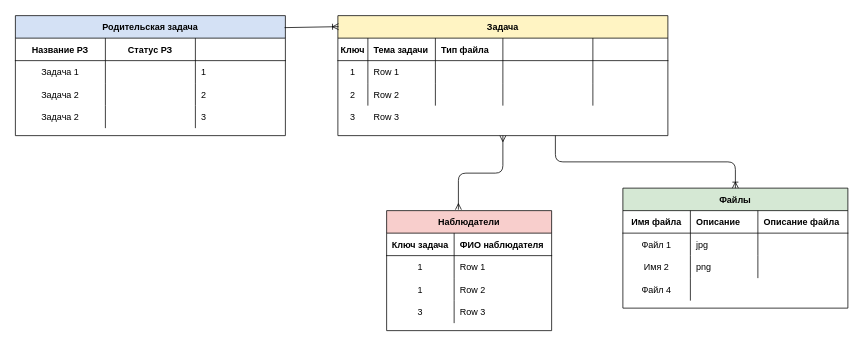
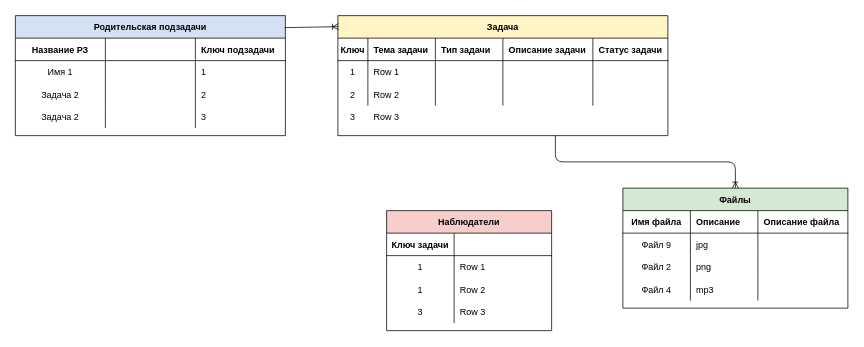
  <mxCell id="0" />
  <mxCell id="1" parent="0" />
  <mxCell id="2" value="Задача" style="shape=table;startSize=30;container=1;collapsible=1;childLayout=tableLayout;fixedRows=1;rowLines=0;fontStyle=1;align=center;resizeLast=1;fillColor=#FFF4C3;" vertex="1" parent="1"><mxGeometry x="450" y="20" width="440" height="160" as="geometry" /></mxCell>
  <mxCell id="3" value="" style="shape=partialRectangle;collapsible=0;dropTarget=0;pointerEvents=0;fillColor=none;top=0;left=0;bottom=1;right=0;points=[[0,0.5],[1,0.5]];portConstraint=eastwest;" vertex="1" parent="2"><mxGeometry y="30" width="440" height="30" as="geometry" /></mxCell>
  <mxCell id="4" value="Ключ" style="shape=partialRectangle;connectable=0;fillColor=none;top=0;left=0;bottom=0;right=0;fontStyle=1;overflow=hidden;" vertex="1" parent="3"><mxGeometry width="40" height="30" as="geometry" /></mxCell>
  <mxCell id="5" value="Тема задачи" style="shape=partialRectangle;connectable=0;fillColor=none;top=0;left=0;bottom=0;right=0;align=left;spacingLeft=6;fontStyle=1;overflow=hidden;" vertex="1" parent="3"><mxGeometry x="40" width="90" height="30" as="geometry" /></mxCell>
- <mxCell id="6" value="Тип файла" style="shape=partialRectangle;connectable=0;fillColor=none;top=0;left=0;bottom=0;right=0;align=left;spacingLeft=6;fontStyle=1;overflow=hidden;" vertex="1" parent="3"><mxGeometry x="130" width="90" height="30" as="geometry" /></mxCell>
+ <mxCell id="6" value="Тип задачи" style="shape=partialRectangle;connectable=0;fillColor=none;top=0;left=0;bottom=0;right=0;align=left;spacingLeft=6;fontStyle=1;overflow=hidden;" vertex="1" parent="3"><mxGeometry x="130" width="90" height="30" as="geometry" /></mxCell>
+ <mxCell id="7" value="Описание задачи" style="shape=partialRectangle;connectable=0;fillColor=none;top=0;left=0;bottom=0;right=0;align=left;spacingLeft=6;fontStyle=1;overflow=hidden;" vertex="1" parent="3"><mxGeometry x="220" width="120" height="30" as="geometry" /></mxCell>
+ <mxCell id="8" value="Статус задачи" style="shape=partialRectangle;connectable=0;fillColor=none;top=0;left=0;bottom=0;right=0;align=left;spacingLeft=6;fontStyle=1;overflow=hidden;" vertex="1" parent="3"><mxGeometry x="340" width="100" height="30" as="geometry" /></mxCell>
  <mxCell id="9" value="" style="shape=partialRectangle;collapsible=0;dropTarget=0;pointerEvents=0;fillColor=none;top=0;left=0;bottom=0;right=0;points=[[0,0.5],[1,0.5]];portConstraint=eastwest;" vertex="1" parent="2"><mxGeometry y="60" width="440" height="30" as="geometry" /></mxCell>
  <mxCell id="10" value="1" style="shape=partialRectangle;connectable=0;fillColor=none;top=0;left=0;bottom=0;right=0;editable=1;overflow=hidden;" vertex="1" parent="9"><mxGeometry width="40" height="30" as="geometry" /></mxCell>
  <mxCell id="11" value="Row 1" style="shape=partialRectangle;connectable=0;fillColor=none;top=0;left=0;bottom=0;right=0;align=left;spacingLeft=6;overflow=hidden;" vertex="1" parent="9"><mxGeometry x="40" width="90" height="30" as="geometry" /></mxCell>
  <mxCell id="12" style="shape=partialRectangle;connectable=0;fillColor=none;top=0;left=0;bottom=0;right=0;align=left;spacingLeft=6;overflow=hidden;" vertex="1" parent="9"><mxGeometry x="130" width="90" height="30" as="geometry" /></mxCell>
  <mxCell id="13" style="shape=partialRectangle;connectable=0;fillColor=none;top=0;left=0;bottom=0;right=0;align=left;spacingLeft=6;overflow=hidden;" vertex="1" parent="9"><mxGeometry x="220" width="120" height="30" as="geometry" /></mxCell>
  <mxCell id="14" style="shape=partialRectangle;connectable=0;fillColor=none;top=0;left=0;bottom=0;right=0;align=left;spacingLeft=6;overflow=hidden;" vertex="1" parent="9"><mxGeometry x="340" width="100" height="30" as="geometry" /></mxCell>
  <mxCell id="15" value="" style="shape=partialRectangle;collapsible=0;dropTarget=0;pointerEvents=0;fillColor=none;top=0;left=0;bottom=0;right=0;points=[[0,0.5],[1,0.5]];portConstraint=eastwest;" vertex="1" parent="2"><mxGeometry y="90" width="440" height="30" as="geometry" /></mxCell>
  <mxCell id="16" value="2" style="shape=partialRectangle;connectable=0;fillColor=none;top=0;left=0;bottom=0;right=0;editable=1;overflow=hidden;" vertex="1" parent="15"><mxGeometry width="40" height="30" as="geometry" /></mxCell>
  <mxCell id="17" value="Row 2" style="shape=partialRectangle;connectable=0;fillColor=none;top=0;left=0;bottom=0;right=0;align=left;spacingLeft=6;overflow=hidden;" vertex="1" parent="15"><mxGeometry x="40" width="90" height="30" as="geometry" /></mxCell>
  <mxCell id="18" style="shape=partialRectangle;connectable=0;fillColor=none;top=0;left=0;bottom=0;right=0;align=left;spacingLeft=6;overflow=hidden;" vertex="1" parent="15"><mxGeometry x="130" width="90" height="30" as="geometry" /></mxCell>
  <mxCell id="19" style="shape=partialRectangle;connectable=0;fillColor=none;top=0;left=0;bottom=0;right=0;align=left;spacingLeft=6;overflow=hidden;" vertex="1" parent="15"><mxGeometry x="220" width="120" height="30" as="geometry" /></mxCell>
  <mxCell id="20" style="shape=partialRectangle;connectable=0;fillColor=none;top=0;left=0;bottom=0;right=0;align=left;spacingLeft=6;overflow=hidden;" vertex="1" parent="15"><mxGeometry x="340" width="100" height="30" as="geometry" /></mxCell>
- <mxCell id="21" value="Родительская задача" style="shape=table;startSize=30;container=1;collapsible=1;childLayout=tableLayout;fixedRows=1;rowLines=0;fontStyle=1;align=center;resizeLast=1;fillColor=#D4E1F5;" vertex="1" parent="1"><mxGeometry x="20" y="20" width="360" height="160" as="geometry" /></mxCell>
+ <mxCell id="21" value="Родительская подзадачи" style="shape=table;startSize=30;container=1;collapsible=1;childLayout=tableLayout;fixedRows=1;rowLines=0;fontStyle=1;align=center;resizeLast=1;fillColor=#D4E1F5;" vertex="1" parent="1"><mxGeometry x="20" y="20" width="360" height="160" as="geometry" /></mxCell>
  <mxCell id="22" value="" style="shape=partialRectangle;collapsible=0;dropTarget=0;pointerEvents=0;fillColor=none;top=0;left=0;bottom=1;right=0;points=[[0,0.5],[1,0.5]];portConstraint=eastwest;" vertex="1" parent="21"><mxGeometry y="30" width="360" height="30" as="geometry" /></mxCell>
  <mxCell id="23" value="Название РЗ" style="shape=partialRectangle;connectable=0;fillColor=none;top=0;left=0;bottom=0;right=0;fontStyle=1;overflow=hidden;" vertex="1" parent="22"><mxGeometry width="120" height="30" as="geometry" /></mxCell>
- <mxCell id="24" value="Статус РЗ" style="shape=partialRectangle;connectable=0;fillColor=none;top=0;left=0;bottom=0;right=0;fontStyle=1;overflow=hidden;" vertex="1" parent="22"><mxGeometry x="120" width="120" height="30" as="geometry" /></mxCell>
+ <mxCell id="25" value="Ключ подзадачи" style="shape=partialRectangle;connectable=0;fillColor=none;top=0;left=0;bottom=0;right=0;align=left;spacingLeft=6;fontStyle=1;overflow=hidden;" vertex="1" parent="22"><mxGeometry x="240" width="120" height="30" as="geometry" /></mxCell>
  <mxCell id="26" value="" style="shape=partialRectangle;collapsible=0;dropTarget=0;pointerEvents=0;fillColor=none;top=0;left=0;bottom=0;right=0;points=[[0,0.5],[1,0.5]];portConstraint=eastwest;" vertex="1" parent="21"><mxGeometry y="60" width="360" height="30" as="geometry" /></mxCell>
- <mxCell id="27" value="Задача 1" style="shape=partialRectangle;connectable=0;fillColor=none;top=0;left=0;bottom=0;right=0;editable=1;overflow=hidden;" vertex="1" parent="26"><mxGeometry width="120" height="30" as="geometry" /></mxCell>
+ <mxCell id="27" value="Имя 1" style="shape=partialRectangle;connectable=0;fillColor=none;top=0;left=0;bottom=0;right=0;editable=1;overflow=hidden;" vertex="1" parent="26"><mxGeometry width="120" height="30" as="geometry" /></mxCell>
  <mxCell id="28" style="shape=partialRectangle;connectable=0;fillColor=none;top=0;left=0;bottom=0;right=0;editable=1;overflow=hidden;" vertex="1" parent="26"><mxGeometry x="120" width="120" height="30" as="geometry" /></mxCell>
  <mxCell id="29" value="1" style="shape=partialRectangle;connectable=0;fillColor=none;top=0;left=0;bottom=0;right=0;align=left;spacingLeft=6;overflow=hidden;" vertex="1" parent="26"><mxGeometry x="240" width="120" height="30" as="geometry" /></mxCell>
  <mxCell id="30" value="" style="shape=partialRectangle;collapsible=0;dropTarget=0;pointerEvents=0;fillColor=none;top=0;left=0;bottom=0;right=0;points=[[0,0.5],[1,0.5]];portConstraint=eastwest;" vertex="1" parent="21"><mxGeometry y="90" width="360" height="30" as="geometry" /></mxCell>
  <mxCell id="31" value="Задача 2" style="shape=partialRectangle;connectable=0;fillColor=none;top=0;left=0;bottom=0;right=0;editable=1;overflow=hidden;" vertex="1" parent="30"><mxGeometry width="120" height="30" as="geometry" /></mxCell>
  <mxCell id="32" style="shape=partialRectangle;connectable=0;fillColor=none;top=0;left=0;bottom=0;right=0;editable=1;overflow=hidden;" vertex="1" parent="30"><mxGeometry x="120" width="120" height="30" as="geometry" /></mxCell>
  <mxCell id="33" value="2" style="shape=partialRectangle;connectable=0;fillColor=none;top=0;left=0;bottom=0;right=0;align=left;spacingLeft=6;overflow=hidden;" vertex="1" parent="30"><mxGeometry x="240" width="120" height="30" as="geometry" /></mxCell>
  <mxCell id="34" value="" style="shape=partialRectangle;collapsible=0;dropTarget=0;pointerEvents=0;fillColor=none;top=0;left=0;bottom=0;right=0;points=[[0,0.5],[1,0.5]];portConstraint=eastwest;" vertex="1" parent="21"><mxGeometry y="120" width="360" height="30" as="geometry" /></mxCell>
  <mxCell id="35" value="Задача 2" style="shape=partialRectangle;connectable=0;fillColor=none;top=0;left=0;bottom=0;right=0;editable=1;overflow=hidden;" vertex="1" parent="34"><mxGeometry width="120" height="30" as="geometry" /></mxCell>
  <mxCell id="36" style="shape=partialRectangle;connectable=0;fillColor=none;top=0;left=0;bottom=0;right=0;editable=1;overflow=hidden;" vertex="1" parent="34"><mxGeometry x="120" width="120" height="30" as="geometry" /></mxCell>
  <mxCell id="37" value="3" style="shape=partialRectangle;connectable=0;fillColor=none;top=0;left=0;bottom=0;right=0;align=left;spacingLeft=6;overflow=hidden;" vertex="1" parent="34"><mxGeometry x="240" width="120" height="30" as="geometry" /></mxCell>
  <mxCell id="38" value="3" style="shape=partialRectangle;connectable=0;fillColor=none;top=0;left=0;bottom=0;right=0;editable=1;overflow=hidden;" vertex="1" parent="1"><mxGeometry x="450" y="140" width="40" height="30" as="geometry" /></mxCell>
  <mxCell id="39" value="Row 3" style="shape=partialRectangle;connectable=0;fillColor=none;top=0;left=0;bottom=0;right=0;align=left;spacingLeft=6;overflow=hidden;" vertex="1" parent="1"><mxGeometry x="490" y="140" width="90" height="30" as="geometry" /></mxCell>
  <mxCell id="40" value="Файлы" style="shape=table;startSize=30;container=1;collapsible=1;childLayout=tableLayout;fixedRows=1;rowLines=0;fontStyle=1;align=center;resizeLast=1;fillColor=#D5E8D4;" vertex="1" parent="1"><mxGeometry x="830" y="250" width="300" height="160" as="geometry" /></mxCell>
  <mxCell id="41" value="" style="shape=partialRectangle;collapsible=0;dropTarget=0;pointerEvents=0;fillColor=none;top=0;left=0;bottom=1;right=0;points=[[0,0.5],[1,0.5]];portConstraint=eastwest;" vertex="1" parent="40"><mxGeometry y="30" width="300" height="30" as="geometry" /></mxCell>
  <mxCell id="42" value="Имя файла" style="shape=partialRectangle;connectable=0;fillColor=none;top=0;left=0;bottom=0;right=0;fontStyle=1;overflow=hidden;" vertex="1" parent="41"><mxGeometry width="90" height="30" as="geometry" /></mxCell>
  <mxCell id="43" value="Описание " style="shape=partialRectangle;connectable=0;fillColor=none;top=0;left=0;bottom=0;right=0;align=left;spacingLeft=6;fontStyle=1;overflow=hidden;" vertex="1" parent="41"><mxGeometry x="90" width="90" height="30" as="geometry" /></mxCell>
  <mxCell id="44" value="Описание файла" style="shape=partialRectangle;connectable=0;fillColor=none;top=0;left=0;bottom=0;right=0;align=left;spacingLeft=6;fontStyle=1;overflow=hidden;" vertex="1" parent="41"><mxGeometry x="180" width="120" height="30" as="geometry" /></mxCell>
  <mxCell id="45" value="" style="shape=partialRectangle;collapsible=0;dropTarget=0;pointerEvents=0;fillColor=none;top=0;left=0;bottom=0;right=0;points=[[0,0.5],[1,0.5]];portConstraint=eastwest;" vertex="1" parent="40"><mxGeometry y="60" width="300" height="30" as="geometry" /></mxCell>
- <mxCell id="46" value="Файл 1" style="shape=partialRectangle;connectable=0;fillColor=none;top=0;left=0;bottom=0;right=0;editable=1;overflow=hidden;" vertex="1" parent="45"><mxGeometry width="90" height="30" as="geometry" /></mxCell>
+ <mxCell id="46" value="Файл 9" style="shape=partialRectangle;connectable=0;fillColor=none;top=0;left=0;bottom=0;right=0;editable=1;overflow=hidden;" vertex="1" parent="45"><mxGeometry width="90" height="30" as="geometry" /></mxCell>
  <mxCell id="47" value="jpg" style="shape=partialRectangle;connectable=0;fillColor=none;top=0;left=0;bottom=0;right=0;align=left;spacingLeft=6;overflow=hidden;" vertex="1" parent="45"><mxGeometry x="90" width="90" height="30" as="geometry" /></mxCell>
  <mxCell id="48" style="shape=partialRectangle;connectable=0;fillColor=none;top=0;left=0;bottom=0;right=0;align=left;spacingLeft=6;overflow=hidden;" vertex="1" parent="45"><mxGeometry x="180" width="120" height="30" as="geometry" /></mxCell>
  <mxCell id="49" value="" style="shape=partialRectangle;collapsible=0;dropTarget=0;pointerEvents=0;fillColor=none;top=0;left=0;bottom=0;right=0;points=[[0,0.5],[1,0.5]];portConstraint=eastwest;" vertex="1" parent="40"><mxGeometry y="90" width="300" height="30" as="geometry" /></mxCell>
- <mxCell id="50" value="Имя 2" style="shape=partialRectangle;connectable=0;fillColor=none;top=0;left=0;bottom=0;right=0;editable=1;overflow=hidden;" vertex="1" parent="49"><mxGeometry width="90" height="30" as="geometry" /></mxCell>
+ <mxCell id="50" value="Файл 2" style="shape=partialRectangle;connectable=0;fillColor=none;top=0;left=0;bottom=0;right=0;editable=1;overflow=hidden;" vertex="1" parent="49"><mxGeometry width="90" height="30" as="geometry" /></mxCell>
  <mxCell id="51" value="png" style="shape=partialRectangle;connectable=0;fillColor=none;top=0;left=0;bottom=0;right=0;align=left;spacingLeft=6;overflow=hidden;" vertex="1" parent="49"><mxGeometry x="90" width="90" height="30" as="geometry" /></mxCell>
  <mxCell id="52" style="shape=partialRectangle;connectable=0;fillColor=none;top=0;left=0;bottom=0;right=0;align=left;spacingLeft=6;overflow=hidden;" vertex="1" parent="49"><mxGeometry x="180" width="120" height="30" as="geometry" /></mxCell>
  <mxCell id="53" value="" style="shape=partialRectangle;collapsible=0;dropTarget=0;pointerEvents=0;fillColor=none;top=0;left=0;bottom=0;right=0;points=[[0,0.5],[1,0.5]];portConstraint=eastwest;" vertex="1" parent="40"><mxGeometry y="120" width="300" height="30" as="geometry" /></mxCell>
  <mxCell id="54" value="Файл 4" style="shape=partialRectangle;connectable=0;fillColor=none;top=0;left=0;bottom=0;right=0;editable=1;overflow=hidden;" vertex="1" parent="53"><mxGeometry width="90" height="30" as="geometry" /></mxCell>
+ <mxCell id="55" value="mp3" style="shape=partialRectangle;connectable=0;fillColor=none;top=0;left=0;bottom=0;right=0;align=left;spacingLeft=6;overflow=hidden;" vertex="1" parent="53"><mxGeometry x="90" width="90" height="30" as="geometry" /></mxCell>
  <mxCell id="56" style="shape=partialRectangle;connectable=0;fillColor=none;top=0;left=0;bottom=0;right=0;align=left;spacingLeft=6;overflow=hidden;" vertex="1" parent="53"><mxGeometry x="180" width="120" height="30" as="geometry" /></mxCell>
  <mxCell id="57" value="Наблюдатели" style="shape=table;startSize=30;container=1;collapsible=1;childLayout=tableLayout;fixedRows=1;rowLines=0;fontStyle=1;align=center;resizeLast=1;fillColor=#F8CECC;" vertex="1" parent="1"><mxGeometry x="515" y="280" width="220" height="160" as="geometry" /></mxCell>
  <mxCell id="58" value="" style="shape=partialRectangle;collapsible=0;dropTarget=0;pointerEvents=0;fillColor=none;top=0;left=0;bottom=1;right=0;points=[[0,0.5],[1,0.5]];portConstraint=eastwest;" vertex="1" parent="57"><mxGeometry y="30" width="220" height="30" as="geometry" /></mxCell>
- <mxCell id="59" value="Ключ задача" style="shape=partialRectangle;connectable=0;fillColor=none;top=0;left=0;bottom=0;right=0;fontStyle=1;overflow=hidden;" vertex="1" parent="58"><mxGeometry width="90" height="30" as="geometry" /></mxCell>
- <mxCell id="60" value="ФИО наблюдателя" style="shape=partialRectangle;connectable=0;fillColor=none;top=0;left=0;bottom=0;right=0;align=left;spacingLeft=6;fontStyle=1;overflow=hidden;" vertex="1" parent="58"><mxGeometry x="90" width="130" height="30" as="geometry" /></mxCell>
+ <mxCell id="59" value="Ключ задачи" style="shape=partialRectangle;connectable=0;fillColor=none;top=0;left=0;bottom=0;right=0;fontStyle=1;overflow=hidden;" vertex="1" parent="58"><mxGeometry width="90" height="30" as="geometry" /></mxCell>
  <mxCell id="61" value="" style="shape=partialRectangle;collapsible=0;dropTarget=0;pointerEvents=0;fillColor=none;top=0;left=0;bottom=0;right=0;points=[[0,0.5],[1,0.5]];portConstraint=eastwest;" vertex="1" parent="57"><mxGeometry y="60" width="220" height="30" as="geometry" /></mxCell>
  <mxCell id="62" value="1" style="shape=partialRectangle;connectable=0;fillColor=none;top=0;left=0;bottom=0;right=0;editable=1;overflow=hidden;" vertex="1" parent="61"><mxGeometry width="90" height="30" as="geometry" /></mxCell>
  <mxCell id="63" value="Row 1" style="shape=partialRectangle;connectable=0;fillColor=none;top=0;left=0;bottom=0;right=0;align=left;spacingLeft=6;overflow=hidden;" vertex="1" parent="61"><mxGeometry x="90" width="130" height="30" as="geometry" /></mxCell>
  <mxCell id="64" value="" style="shape=partialRectangle;collapsible=0;dropTarget=0;pointerEvents=0;fillColor=none;top=0;left=0;bottom=0;right=0;points=[[0,0.5],[1,0.5]];portConstraint=eastwest;" vertex="1" parent="57"><mxGeometry y="90" width="220" height="30" as="geometry" /></mxCell>
  <mxCell id="65" value="1" style="shape=partialRectangle;connectable=0;fillColor=none;top=0;left=0;bottom=0;right=0;editable=1;overflow=hidden;" vertex="1" parent="64"><mxGeometry width="90" height="30" as="geometry" /></mxCell>
  <mxCell id="66" value="Row 2" style="shape=partialRectangle;connectable=0;fillColor=none;top=0;left=0;bottom=0;right=0;align=left;spacingLeft=6;overflow=hidden;" vertex="1" parent="64"><mxGeometry x="90" width="130" height="30" as="geometry" /></mxCell>
  <mxCell id="67" value="" style="shape=partialRectangle;collapsible=0;dropTarget=0;pointerEvents=0;fillColor=none;top=0;left=0;bottom=0;right=0;points=[[0,0.5],[1,0.5]];portConstraint=eastwest;" vertex="1" parent="57"><mxGeometry y="120" width="220" height="30" as="geometry" /></mxCell>
  <mxCell id="68" value="3" style="shape=partialRectangle;connectable=0;fillColor=none;top=0;left=0;bottom=0;right=0;editable=1;overflow=hidden;" vertex="1" parent="67"><mxGeometry width="90" height="30" as="geometry" /></mxCell>
  <mxCell id="69" value="Row 3" style="shape=partialRectangle;connectable=0;fillColor=none;top=0;left=0;bottom=0;right=0;align=left;spacingLeft=6;overflow=hidden;" vertex="1" parent="67"><mxGeometry x="90" width="130" height="30" as="geometry" /></mxCell>
  <mxCell id="70" value="" style="fontSize=12;html=1;endArrow=ERoneToMany;entryX=0.5;entryY=0;entryDx=0;entryDy=0;edgeStyle=elbowEdgeStyle;elbow=vertical;" edge="1" parent="1" target="40"><mxGeometry width="100" height="100" relative="1" as="geometry"><mxPoint x="740" y="180" as="sourcePoint" /><mxPoint x="880" y="160" as="targetPoint" /></mxGeometry></mxCell>
  <mxCell id="71" value="" style="fontSize=12;html=1;endArrow=ERoneToMany;exitX=0.997;exitY=0.1;exitDx=0;exitDy=0;entryX=0.002;entryY=0.092;entryDx=0;entryDy=0;entryPerimeter=0;exitPerimeter=0;" edge="1" parent="1" source="21" target="2"><mxGeometry width="100" height="100" relative="1" as="geometry"><mxPoint x="780" y="260" as="sourcePoint" /><mxPoint x="880" y="160" as="targetPoint" /></mxGeometry></mxCell>
- <mxCell id="72" value="" style="edgeStyle=orthogonalEdgeStyle;fontSize=12;html=1;endArrow=ERmany;startArrow=ERmany;exitX=0.435;exitY=-0.008;exitDx=0;exitDy=0;exitPerimeter=0;entryX=0.5;entryY=1;entryDx=0;entryDy=0;" edge="1" parent="1" source="57" target="2"><mxGeometry width="100" height="100" relative="1" as="geometry"><mxPoint x="760" y="260" as="sourcePoint" /><mxPoint x="860" y="160" as="targetPoint" /></mxGeometry></mxCell>
